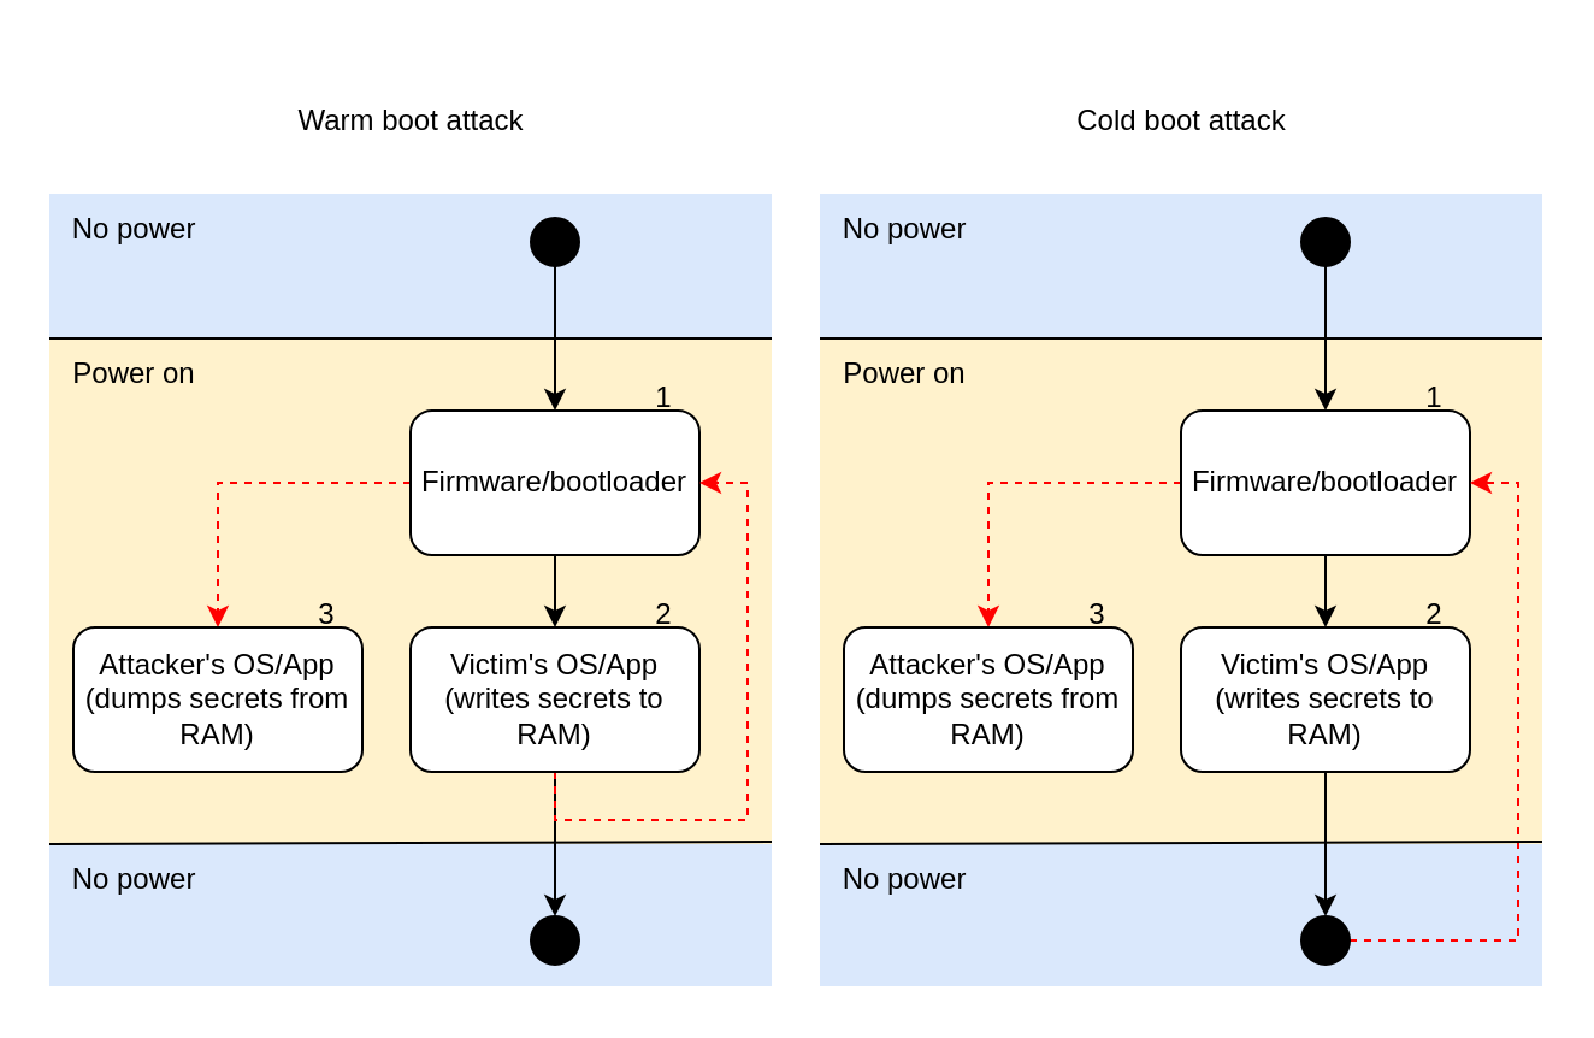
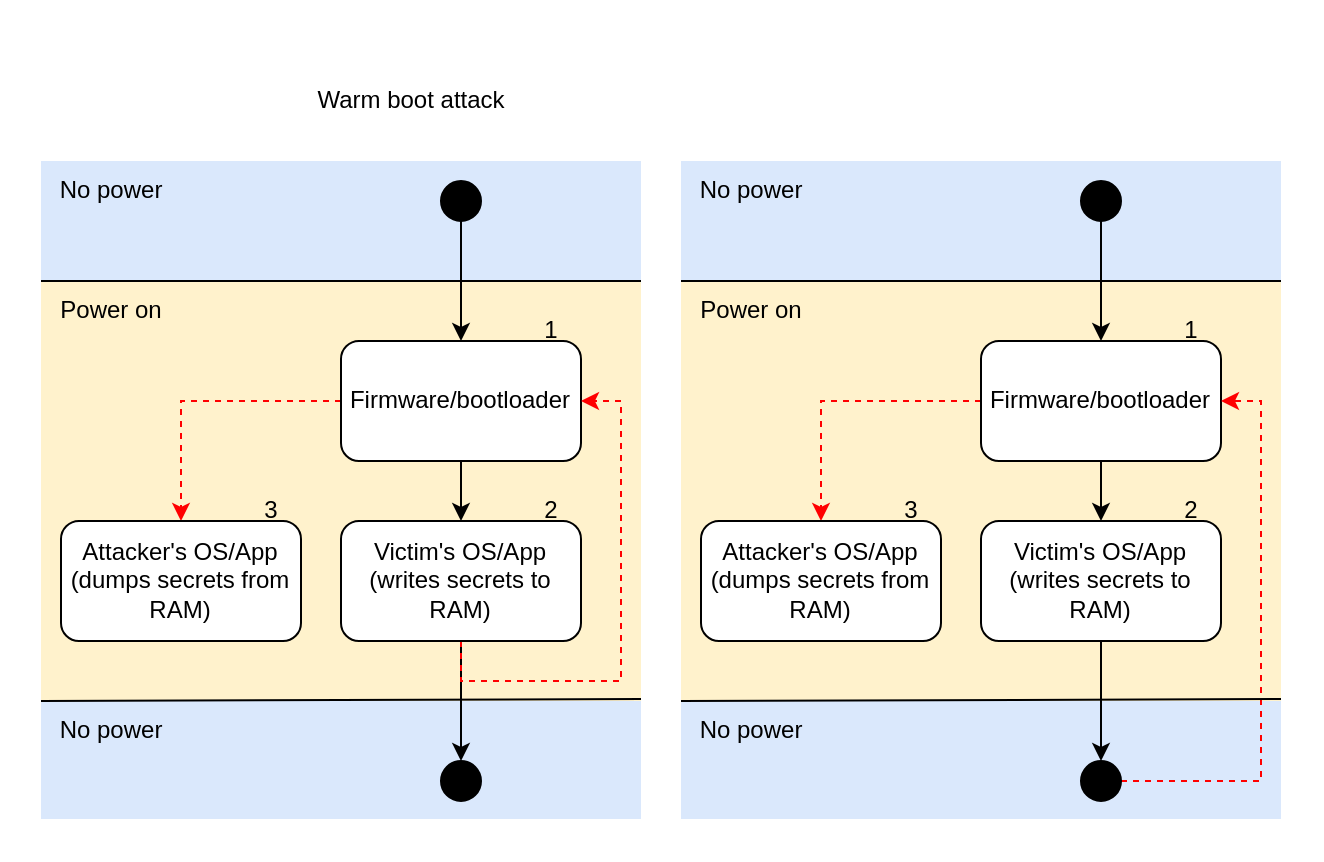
  <mxCell id="0" />
  <mxCell id="1" parent="0" />
  <mxCell id="2" value="" style="rounded=0;whiteSpace=wrap;html=1;fillColor=#dae8fc;strokeColor=none;" vertex="1" parent="1"><mxGeometry x="20" y="349" width="300" height="60" as="geometry" /></mxCell>
  <mxCell id="3" value="" style="rounded=0;whiteSpace=wrap;html=1;fillColor=#fff2cc;strokeColor=none;" vertex="1" parent="1"><mxGeometry x="20" y="140" width="300" height="210" as="geometry" /></mxCell>
  <mxCell id="4" value="" style="rounded=0;whiteSpace=wrap;html=1;fillColor=#dae8fc;strokeColor=none;" vertex="1" parent="1"><mxGeometry x="20" y="80" width="300" height="60" as="geometry" /></mxCell>
  <mxCell id="5" style="edgeStyle=orthogonalEdgeStyle;rounded=0;orthogonalLoop=1;jettySize=auto;html=1;exitX=0.5;exitY=1;exitDx=0;exitDy=0;entryX=0.5;entryY=0;entryDx=0;entryDy=0;" edge="1" parent="1" source="7" target="12"><mxGeometry relative="1" as="geometry" /></mxCell>
  <mxCell id="6" style="edgeStyle=orthogonalEdgeStyle;rounded=0;orthogonalLoop=1;jettySize=auto;html=1;exitX=0;exitY=0.5;exitDx=0;exitDy=0;strokeColor=light-dark(#ff0000, #ededed);dashed=1;" edge="1" parent="1" source="7" target="18"><mxGeometry relative="1" as="geometry" /></mxCell>
  <mxCell id="7" value="Firmware/bootloader" style="rounded=1;whiteSpace=wrap;html=1;" vertex="1" parent="1"><mxGeometry x="170" y="170" width="120" height="60" as="geometry" /></mxCell>
  <mxCell id="8" style="edgeStyle=orthogonalEdgeStyle;rounded=0;orthogonalLoop=1;jettySize=auto;html=1;exitX=0.5;exitY=1;exitDx=0;exitDy=0;entryX=0.5;entryY=0;entryDx=0;entryDy=0;" edge="1" parent="1" source="9" target="7"><mxGeometry relative="1" as="geometry" /></mxCell>
  <mxCell id="9" value="" style="ellipse;whiteSpace=wrap;html=1;aspect=fixed;fillColor=#000000;" vertex="1" parent="1"><mxGeometry x="220" y="90" width="20" height="20" as="geometry" /></mxCell>
  <mxCell id="10" style="edgeStyle=orthogonalEdgeStyle;rounded=0;orthogonalLoop=1;jettySize=auto;html=1;exitX=0.5;exitY=1;exitDx=0;exitDy=0;entryX=0.5;entryY=0;entryDx=0;entryDy=0;" edge="1" parent="1" source="12" target="14"><mxGeometry relative="1" as="geometry" /></mxCell>
  <mxCell id="11" style="edgeStyle=orthogonalEdgeStyle;rounded=0;orthogonalLoop=1;jettySize=auto;html=1;exitX=0.5;exitY=1;exitDx=0;exitDy=0;entryX=1;entryY=0.5;entryDx=0;entryDy=0;fillColor=#f8cecc;strokeColor=light-dark(#ff0000, #d7817e);dashed=1;" edge="1" parent="1" source="12" target="7"><mxGeometry relative="1" as="geometry"><Array as="points"><mxPoint x="230" y="340" /><mxPoint x="310" y="340" /><mxPoint x="310" y="200" /></Array></mxGeometry></mxCell>
  <mxCell id="12" value="&lt;div&gt;Victim's OS/App&lt;br&gt;(writes secrets to&lt;br&gt;RAM)&lt;br&gt;&lt;/div&gt;" style="rounded=1;whiteSpace=wrap;html=1;" vertex="1" parent="1"><mxGeometry x="170" y="260" width="120" height="60" as="geometry" /></mxCell>
  <mxCell id="13" value="" style="endArrow=none;html=1;rounded=0;exitX=0;exitY=0;exitDx=0;exitDy=0;entryX=1;entryY=0;entryDx=0;entryDy=0;" edge="1" parent="1" source="3" target="3"><mxGeometry width="50" height="50" relative="1" as="geometry"><mxPoint x="170" y="140" as="sourcePoint" /><mxPoint x="290" y="140" as="targetPoint" /></mxGeometry></mxCell>
  <mxCell id="14" value="" style="ellipse;whiteSpace=wrap;html=1;aspect=fixed;fillColor=#000000;" vertex="1" parent="1"><mxGeometry x="220" y="380" width="20" height="20" as="geometry" /></mxCell>
  <mxCell id="15" value="" style="endArrow=none;html=1;rounded=0;exitX=0;exitY=1;exitDx=0;exitDy=0;entryX=1;entryY=0;entryDx=0;entryDy=0;" edge="1" parent="1" source="3" target="2"><mxGeometry width="50" height="50" relative="1" as="geometry"><mxPoint x="170" y="350" as="sourcePoint" /><mxPoint x="290" y="350" as="targetPoint" /></mxGeometry></mxCell>
  <mxCell id="16" value="1" style="text;html=1;align=center;verticalAlign=middle;resizable=0;points=[];autosize=1;strokeColor=none;fillColor=none;" vertex="1" parent="1"><mxGeometry x="260" y="150" width="30" height="30" as="geometry" /></mxCell>
  <mxCell id="17" value="2" style="text;html=1;align=center;verticalAlign=middle;resizable=0;points=[];autosize=1;strokeColor=none;fillColor=none;" vertex="1" parent="1"><mxGeometry x="260" y="240" width="30" height="30" as="geometry" /></mxCell>
  <mxCell id="18" value="Attacker's OS/App&lt;br&gt;(dumps secrets from&lt;br&gt;RAM)" style="rounded=1;whiteSpace=wrap;html=1;" vertex="1" parent="1"><mxGeometry x="30" y="260" width="120" height="60" as="geometry" /></mxCell>
  <mxCell id="19" value="No power" style="text;html=1;align=center;verticalAlign=middle;resizable=0;points=[];autosize=1;strokeColor=none;fillColor=none;" vertex="1" parent="1"><mxGeometry x="20" y="80" width="70" height="30" as="geometry" /></mxCell>
  <mxCell id="20" value="Power on" style="text;html=1;align=center;verticalAlign=middle;resizable=0;points=[];autosize=1;strokeColor=none;fillColor=none;" vertex="1" parent="1"><mxGeometry x="20" y="140" width="70" height="30" as="geometry" /></mxCell>
  <mxCell id="21" value="No power" style="text;html=1;align=center;verticalAlign=middle;resizable=0;points=[];autosize=1;strokeColor=none;fillColor=none;" vertex="1" parent="1"><mxGeometry x="20" y="350" width="70" height="30" as="geometry" /></mxCell>
  <mxCell id="22" value="3" style="text;html=1;align=center;verticalAlign=middle;resizable=0;points=[];autosize=1;strokeColor=none;fillColor=none;" vertex="1" parent="1"><mxGeometry x="120" y="240" width="30" height="30" as="geometry" /></mxCell>
  <mxCell id="23" value="" style="rounded=0;whiteSpace=wrap;html=1;fillColor=#dae8fc;strokeColor=none;" vertex="1" parent="1"><mxGeometry x="340" y="349" width="300" height="60" as="geometry" /></mxCell>
  <mxCell id="24" value="" style="rounded=0;whiteSpace=wrap;html=1;fillColor=#fff2cc;strokeColor=none;" vertex="1" parent="1"><mxGeometry x="340" y="140" width="300" height="210" as="geometry" /></mxCell>
  <mxCell id="25" value="" style="rounded=0;whiteSpace=wrap;html=1;fillColor=#dae8fc;strokeColor=none;" vertex="1" parent="1"><mxGeometry x="340" y="80" width="300" height="60" as="geometry" /></mxCell>
  <mxCell id="26" style="edgeStyle=orthogonalEdgeStyle;rounded=0;orthogonalLoop=1;jettySize=auto;html=1;exitX=0.5;exitY=1;exitDx=0;exitDy=0;entryX=0.5;entryY=0;entryDx=0;entryDy=0;" edge="1" parent="1" source="28" target="33"><mxGeometry relative="1" as="geometry" /></mxCell>
  <mxCell id="27" style="edgeStyle=orthogonalEdgeStyle;rounded=0;orthogonalLoop=1;jettySize=auto;html=1;exitX=0;exitY=0.5;exitDx=0;exitDy=0;strokeColor=light-dark(#ff0000, #ededed);dashed=1;" edge="1" parent="1" source="28" target="39"><mxGeometry relative="1" as="geometry" /></mxCell>
  <mxCell id="28" value="Firmware/bootloader" style="rounded=1;whiteSpace=wrap;html=1;" vertex="1" parent="1"><mxGeometry x="490" y="170" width="120" height="60" as="geometry" /></mxCell>
  <mxCell id="29" style="edgeStyle=orthogonalEdgeStyle;rounded=0;orthogonalLoop=1;jettySize=auto;html=1;exitX=0.5;exitY=1;exitDx=0;exitDy=0;entryX=0.5;entryY=0;entryDx=0;entryDy=0;" edge="1" parent="1" source="30" target="28"><mxGeometry relative="1" as="geometry" /></mxCell>
  <mxCell id="30" value="" style="ellipse;whiteSpace=wrap;html=1;aspect=fixed;fillColor=#000000;" vertex="1" parent="1"><mxGeometry x="540" y="90" width="20" height="20" as="geometry" /></mxCell>
  <mxCell id="31" style="edgeStyle=orthogonalEdgeStyle;rounded=0;orthogonalLoop=1;jettySize=auto;html=1;exitX=0.5;exitY=1;exitDx=0;exitDy=0;entryX=0.5;entryY=0;entryDx=0;entryDy=0;" edge="1" parent="1" source="33" target="35"><mxGeometry relative="1" as="geometry" /></mxCell>
  <mxCell id="32" style="edgeStyle=orthogonalEdgeStyle;rounded=0;orthogonalLoop=1;jettySize=auto;html=1;exitX=1;exitY=0.5;exitDx=0;exitDy=0;entryX=1;entryY=0.5;entryDx=0;entryDy=0;fillColor=#f8cecc;strokeColor=light-dark(#ff0000, #d7817e);dashed=1;" edge="1" parent="1" source="35" target="28"><mxGeometry relative="1" as="geometry"><Array as="points"><mxPoint x="630" y="390" /><mxPoint x="630" y="200" /></Array></mxGeometry></mxCell>
  <mxCell id="33" value="&lt;div&gt;Victim's OS/App&lt;br&gt;(writes secrets to&lt;br&gt;RAM)&lt;br&gt;&lt;/div&gt;" style="rounded=1;whiteSpace=wrap;html=1;" vertex="1" parent="1"><mxGeometry x="490" y="260" width="120" height="60" as="geometry" /></mxCell>
  <mxCell id="34" value="" style="endArrow=none;html=1;rounded=0;exitX=0;exitY=0;exitDx=0;exitDy=0;entryX=1;entryY=0;entryDx=0;entryDy=0;" edge="1" parent="1" source="24" target="24"><mxGeometry width="50" height="50" relative="1" as="geometry"><mxPoint x="490" y="140" as="sourcePoint" /><mxPoint x="610" y="140" as="targetPoint" /></mxGeometry></mxCell>
  <mxCell id="35" value="" style="ellipse;whiteSpace=wrap;html=1;aspect=fixed;fillColor=#000000;" vertex="1" parent="1"><mxGeometry x="540" y="380" width="20" height="20" as="geometry" /></mxCell>
  <mxCell id="36" value="" style="endArrow=none;html=1;rounded=0;exitX=0;exitY=1;exitDx=0;exitDy=0;entryX=1;entryY=0;entryDx=0;entryDy=0;" edge="1" parent="1" source="24" target="23"><mxGeometry width="50" height="50" relative="1" as="geometry"><mxPoint x="490" y="350" as="sourcePoint" /><mxPoint x="610" y="350" as="targetPoint" /></mxGeometry></mxCell>
  <mxCell id="37" value="1" style="text;html=1;align=center;verticalAlign=middle;resizable=0;points=[];autosize=1;strokeColor=none;fillColor=none;" vertex="1" parent="1"><mxGeometry x="580" y="150" width="30" height="30" as="geometry" /></mxCell>
  <mxCell id="38" value="2" style="text;html=1;align=center;verticalAlign=middle;resizable=0;points=[];autosize=1;strokeColor=none;fillColor=none;" vertex="1" parent="1"><mxGeometry x="580" y="240" width="30" height="30" as="geometry" /></mxCell>
  <mxCell id="39" value="Attacker's OS/App&lt;br&gt;(dumps secrets from&lt;br&gt;RAM)" style="rounded=1;whiteSpace=wrap;html=1;" vertex="1" parent="1"><mxGeometry x="350" y="260" width="120" height="60" as="geometry" /></mxCell>
  <mxCell id="40" value="No power" style="text;html=1;align=center;verticalAlign=middle;resizable=0;points=[];autosize=1;strokeColor=none;fillColor=none;" vertex="1" parent="1"><mxGeometry x="340" y="80" width="70" height="30" as="geometry" /></mxCell>
  <mxCell id="41" value="Power on" style="text;html=1;align=center;verticalAlign=middle;resizable=0;points=[];autosize=1;strokeColor=none;fillColor=none;" vertex="1" parent="1"><mxGeometry x="340" y="140" width="70" height="30" as="geometry" /></mxCell>
  <mxCell id="42" value="No power" style="text;html=1;align=center;verticalAlign=middle;resizable=0;points=[];autosize=1;strokeColor=none;fillColor=none;" vertex="1" parent="1"><mxGeometry x="340" y="350" width="70" height="30" as="geometry" /></mxCell>
  <mxCell id="43" value="3" style="text;html=1;align=center;verticalAlign=middle;resizable=0;points=[];autosize=1;strokeColor=none;fillColor=none;" vertex="1" parent="1"><mxGeometry x="440" y="240" width="30" height="30" as="geometry" /></mxCell>
  <mxCell id="44" value="" style="rounded=0;whiteSpace=wrap;html=1;strokeColor=none;" vertex="1" parent="1"><mxGeometry x="20" y="20" width="300" height="60" as="geometry" /></mxCell>
  <mxCell id="45" value="" style="rounded=0;whiteSpace=wrap;html=1;strokeColor=none;" vertex="1" parent="1"><mxGeometry x="340" y="20" width="300" height="60" as="geometry" /></mxCell>
- <mxCell id="46" value="Warm boot attack" style="text;html=1;align=center;verticalAlign=middle;resizable=0;points=[];autosize=1;strokeColor=none;fillColor=none;" vertex="1" parent="1"><mxGeometry x="110" y="35" width="120" height="30" as="geometry" /></mxCell>
- <mxCell id="47" value="Cold boot attack" style="text;html=1;align=center;verticalAlign=middle;resizable=0;points=[];autosize=1;strokeColor=none;fillColor=none;" vertex="1" parent="1"><mxGeometry x="435" y="35" width="110" height="30" as="geometry" /></mxCell>
+ <mxCell id="46" value="Warm boot attack" style="text;html=1;align=center;verticalAlign=middle;resizable=0;points=[];autosize=1;strokeColor=none;fillColor=none;" vertex="1" parent="1"><mxGeometry x="145" y="35" width="120" height="30" as="geometry" /></mxCell>
